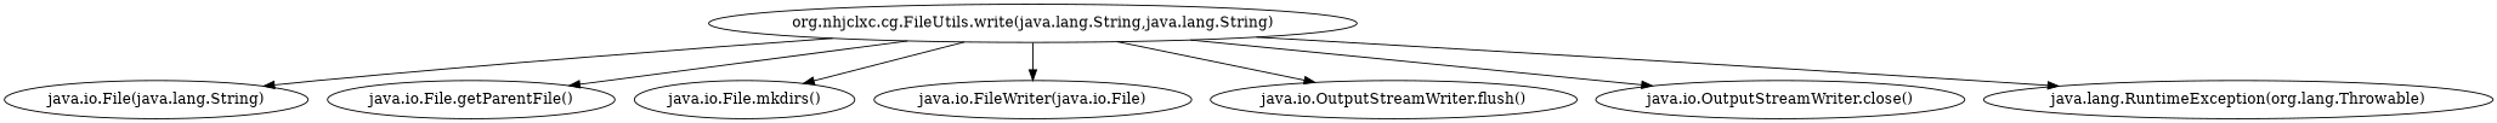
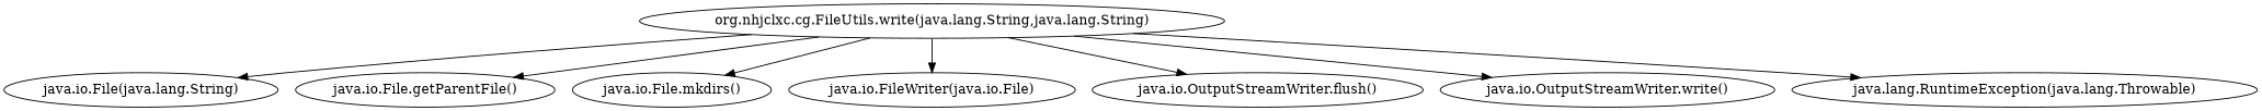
  digraph {
    "org.nhjclxc.cg.FileUtils.write(java.lang.String,java.lang.String)"
    "java.io.File(java.lang.String)"
    "java.io.File.getParentFile()"
    "java.io.File.mkdirs()"
    "java.io.FileWriter(java.io.File)"
    "java.io.OutputStreamWriter.flush()"
-   "java.io.OutputStreamWriter.close()"
-   "java.lang.RuntimeException(java.lang.Throwable)" [label="java.lang.RuntimeException(org.lang.Throwable)"]
+   "java.io.OutputStreamWriter.close()" [label="java.io.OutputStreamWriter.write()"]
+   "java.lang.RuntimeException(java.lang.Throwable)"
    "org.nhjclxc.cg.FileUtils.write(java.lang.String,java.lang.String)" -> "java.io.File(java.lang.String)"
    "org.nhjclxc.cg.FileUtils.write(java.lang.String,java.lang.String)" -> "java.io.File.getParentFile()"
    "org.nhjclxc.cg.FileUtils.write(java.lang.String,java.lang.String)" -> "java.io.File.mkdirs()"
    "org.nhjclxc.cg.FileUtils.write(java.lang.String,java.lang.String)" -> "java.io.FileWriter(java.io.File)"
    "org.nhjclxc.cg.FileUtils.write(java.lang.String,java.lang.String)" -> "java.io.OutputStreamWriter.flush()"
    "org.nhjclxc.cg.FileUtils.write(java.lang.String,java.lang.String)" -> "java.io.OutputStreamWriter.close()"
    "org.nhjclxc.cg.FileUtils.write(java.lang.String,java.lang.String)" -> "java.lang.RuntimeException(java.lang.Throwable)"
  }
